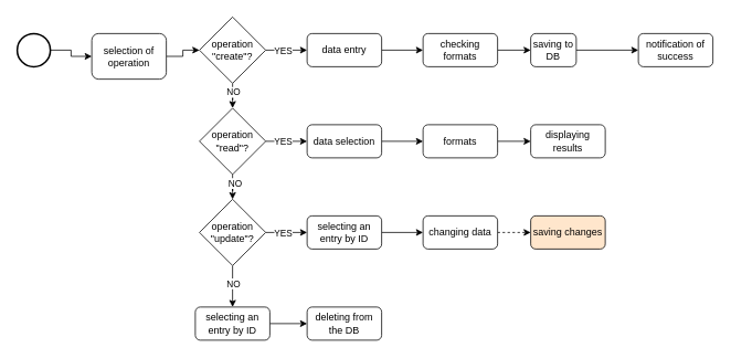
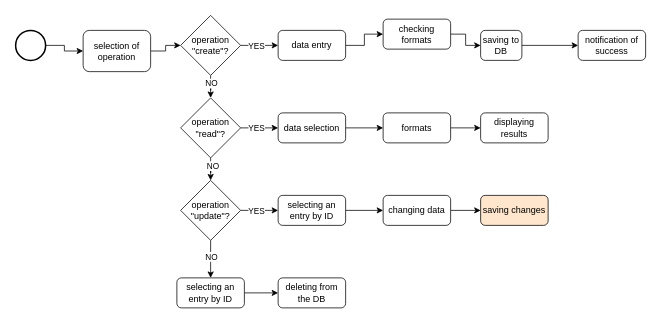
  <mxCell id="0" />
  <mxCell id="1" parent="0" />
  <mxCell id="2" style="edgeStyle=orthogonalEdgeStyle;rounded=0;orthogonalLoop=1;jettySize=auto;html=1;" edge="1" parent="1" source="3" target="5"><mxGeometry relative="1" as="geometry" /></mxCell>
  <mxCell id="3" value="" style="strokeWidth=2;html=1;shape=mxgraph.flowchart.start_2;whiteSpace=wrap;" vertex="1" parent="1"><mxGeometry x="20" y="40" width="40" height="40" as="geometry" /></mxCell>
  <mxCell id="4" style="edgeStyle=orthogonalEdgeStyle;rounded=0;orthogonalLoop=1;jettySize=auto;html=1;" edge="1" parent="1" source="5" target="10"><mxGeometry relative="1" as="geometry" /></mxCell>
  <mxCell id="5" value="selection of operation" style="rounded=1;whiteSpace=wrap;html=1;" vertex="1" parent="1"><mxGeometry x="110" y="40" width="90" height="55" as="geometry" /></mxCell>
  <mxCell id="6" style="edgeStyle=orthogonalEdgeStyle;rounded=0;orthogonalLoop=1;jettySize=auto;html=1;" edge="1" parent="1" source="10" target="12"><mxGeometry relative="1" as="geometry" /></mxCell>
  <mxCell id="7" value="YES" style="edgeLabel;html=1;align=center;verticalAlign=middle;resizable=0;points=[];" vertex="1" connectable="0" parent="6"><mxGeometry x="0.08" y="-3" relative="1" as="geometry"><mxPoint x="-7" y="-3" as="offset" /></mxGeometry></mxCell>
  <mxCell id="8" style="edgeStyle=orthogonalEdgeStyle;rounded=0;orthogonalLoop=1;jettySize=auto;html=1;" edge="1" parent="1" source="10" target="22"><mxGeometry relative="1" as="geometry" /></mxCell>
  <mxCell id="9" value="NO" style="edgeLabel;html=1;align=center;verticalAlign=middle;resizable=0;points=[];" vertex="1" connectable="0" parent="8"><mxGeometry x="-0.68" y="6" relative="1" as="geometry"><mxPoint x="-6" y="2" as="offset" /></mxGeometry></mxCell>
  <mxCell id="10" value="operation &quot;create&quot;?" style="rhombus;whiteSpace=wrap;html=1;" vertex="1" parent="1"><mxGeometry x="240" y="20" width="80" height="80" as="geometry" /></mxCell>
  <mxCell id="11" style="edgeStyle=orthogonalEdgeStyle;rounded=0;orthogonalLoop=1;jettySize=auto;html=1;entryX=0;entryY=0.5;entryDx=0;entryDy=0;" edge="1" parent="1" source="12" target="14"><mxGeometry relative="1" as="geometry" /></mxCell>
  <mxCell id="12" value="data entry" style="rounded=1;whiteSpace=wrap;html=1;" vertex="1" parent="1"><mxGeometry x="370" y="40" width="90" height="40" as="geometry" /></mxCell>
  <mxCell id="13" style="edgeStyle=orthogonalEdgeStyle;rounded=0;orthogonalLoop=1;jettySize=auto;html=1;entryX=0;entryY=0.5;entryDx=0;entryDy=0;" edge="1" parent="1" source="14" target="16"><mxGeometry relative="1" as="geometry" /></mxCell>
- <mxCell id="14" value="checking formats" style="rounded=1;whiteSpace=wrap;html=1;" vertex="1" parent="1"><mxGeometry x="510" y="40" width="90" height="40" as="geometry" /></mxCell>
+ <mxCell id="14" value="checking formats" style="rounded=1;whiteSpace=wrap;html=1;" vertex="1" parent="1"><mxGeometry x="510" y="25" width="90" height="40" as="geometry" /></mxCell>
  <mxCell id="15" style="edgeStyle=orthogonalEdgeStyle;rounded=0;orthogonalLoop=1;jettySize=auto;html=1;" edge="1" parent="1" source="16" target="17"><mxGeometry relative="1" as="geometry" /></mxCell>
  <mxCell id="16" value="saving to DB" style="rounded=1;whiteSpace=wrap;html=1;" vertex="1" parent="1"><mxGeometry x="640" y="40" width="55" height="40" as="geometry" /></mxCell>
  <mxCell id="17" value="notification of success" style="rounded=1;whiteSpace=wrap;html=1;" vertex="1" parent="1"><mxGeometry x="770" y="40" width="90" height="40" as="geometry" /></mxCell>
  <mxCell id="18" value="" style="edgeStyle=orthogonalEdgeStyle;rounded=0;orthogonalLoop=1;jettySize=auto;html=1;" edge="1" parent="1" source="22" target="27"><mxGeometry relative="1" as="geometry" /></mxCell>
  <mxCell id="19" value="NO" style="edgeLabel;html=1;align=center;verticalAlign=middle;resizable=0;points=[];" vertex="1" connectable="0" parent="18"><mxGeometry x="0.2" y="2" relative="1" as="geometry"><mxPoint as="offset" /></mxGeometry></mxCell>
  <mxCell id="20" style="edgeStyle=orthogonalEdgeStyle;rounded=0;orthogonalLoop=1;jettySize=auto;html=1;" edge="1" parent="1" source="22" target="29"><mxGeometry relative="1" as="geometry" /></mxCell>
  <mxCell id="21" value="YES" style="edgeLabel;html=1;align=center;verticalAlign=middle;resizable=0;points=[];" vertex="1" connectable="0" parent="20"><mxGeometry x="-0.56" y="1" relative="1" as="geometry"><mxPoint x="9" y="1" as="offset" /></mxGeometry></mxCell>
  <mxCell id="22" value="operation &quot;read&quot;?" style="rhombus;whiteSpace=wrap;html=1;" vertex="1" parent="1"><mxGeometry x="240" y="130" width="80" height="80" as="geometry" /></mxCell>
  <mxCell id="23" style="edgeStyle=orthogonalEdgeStyle;rounded=0;orthogonalLoop=1;jettySize=auto;html=1;" edge="1" parent="1" source="27" target="34"><mxGeometry relative="1" as="geometry" /></mxCell>
  <mxCell id="24" value="YES" style="edgeLabel;html=1;align=center;verticalAlign=middle;resizable=0;points=[];" vertex="1" connectable="0" parent="23"><mxGeometry x="0.28" y="3" relative="1" as="geometry"><mxPoint x="-12" y="3" as="offset" /></mxGeometry></mxCell>
  <mxCell id="25" style="edgeStyle=orthogonalEdgeStyle;rounded=0;orthogonalLoop=1;jettySize=auto;html=1;" edge="1" parent="1" source="27" target="39"><mxGeometry relative="1" as="geometry" /></mxCell>
  <mxCell id="26" value="NO" style="edgeLabel;html=1;align=center;verticalAlign=middle;resizable=0;points=[];" vertex="1" connectable="0" parent="25"><mxGeometry x="-0.16" y="3" relative="1" as="geometry"><mxPoint x="-3" as="offset" /></mxGeometry></mxCell>
  <mxCell id="27" value="operation &quot;update&quot;?" style="rhombus;whiteSpace=wrap;html=1;" vertex="1" parent="1"><mxGeometry x="240" y="240" width="80" height="80" as="geometry" /></mxCell>
  <mxCell id="28" style="edgeStyle=orthogonalEdgeStyle;rounded=0;orthogonalLoop=1;jettySize=auto;html=1;" edge="1" parent="1" source="29" target="31"><mxGeometry relative="1" as="geometry" /></mxCell>
  <mxCell id="29" value="data selection" style="rounded=1;whiteSpace=wrap;html=1;" vertex="1" parent="1"><mxGeometry x="370" y="150" width="90" height="40" as="geometry" /></mxCell>
  <mxCell id="30" style="edgeStyle=orthogonalEdgeStyle;rounded=0;orthogonalLoop=1;jettySize=auto;html=1;" edge="1" parent="1" source="31" target="32"><mxGeometry relative="1" as="geometry" /></mxCell>
  <mxCell id="31" value="formats" style="rounded=1;whiteSpace=wrap;html=1;" vertex="1" parent="1"><mxGeometry x="510" y="150" width="90" height="40" as="geometry" /></mxCell>
  <mxCell id="32" value="displaying results" style="rounded=1;whiteSpace=wrap;html=1;" vertex="1" parent="1"><mxGeometry x="640" y="150" width="90" height="40" as="geometry" /></mxCell>
  <mxCell id="33" style="edgeStyle=orthogonalEdgeStyle;rounded=0;orthogonalLoop=1;jettySize=auto;html=1;" edge="1" parent="1" source="34" target="36"><mxGeometry relative="1" as="geometry" /></mxCell>
  <mxCell id="34" value="selecting an entry by ID" style="rounded=1;whiteSpace=wrap;html=1;" vertex="1" parent="1"><mxGeometry x="370" y="260" width="90" height="40" as="geometry" /></mxCell>
- <mxCell id="35" style="edgeStyle=orthogonalEdgeStyle;rounded=0;orthogonalLoop=1;jettySize=auto;html=1;dashed=1;" edge="1" parent="1" source="36" target="37"><mxGeometry relative="1" as="geometry" /></mxCell>
+ <mxCell id="35" style="edgeStyle=orthogonalEdgeStyle;rounded=0;orthogonalLoop=1;jettySize=auto;html=1;" edge="1" parent="1" source="36" target="37"><mxGeometry relative="1" as="geometry" /></mxCell>
  <mxCell id="36" value="changing data" style="rounded=1;whiteSpace=wrap;html=1;" vertex="1" parent="1"><mxGeometry x="510" y="260" width="90" height="40" as="geometry" /></mxCell>
  <mxCell id="37" value="saving changes" style="rounded=1;whiteSpace=wrap;html=1;fillColor=#ffe6cc;" vertex="1" parent="1"><mxGeometry x="640" y="260" width="90" height="40" as="geometry" /></mxCell>
  <mxCell id="38" style="edgeStyle=orthogonalEdgeStyle;rounded=0;orthogonalLoop=1;jettySize=auto;html=1;" edge="1" parent="1" source="39" target="40"><mxGeometry relative="1" as="geometry" /></mxCell>
  <mxCell id="39" value="selecting an entry by ID" style="rounded=1;whiteSpace=wrap;html=1;" vertex="1" parent="1"><mxGeometry x="235" y="370" width="90" height="40" as="geometry" /></mxCell>
  <mxCell id="40" value="deleting from the DB" style="rounded=1;whiteSpace=wrap;html=1;" vertex="1" parent="1"><mxGeometry x="370" y="370" width="90" height="40" as="geometry" /></mxCell>
